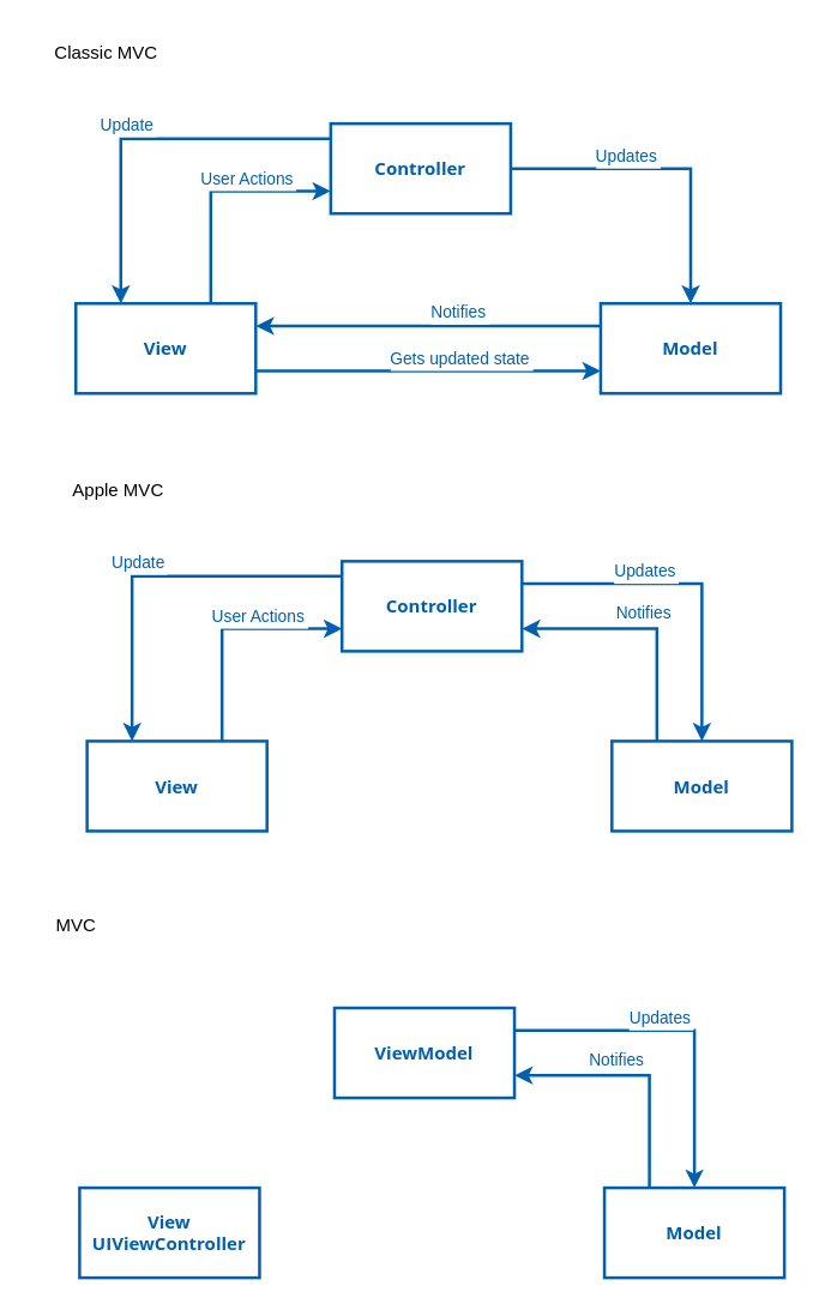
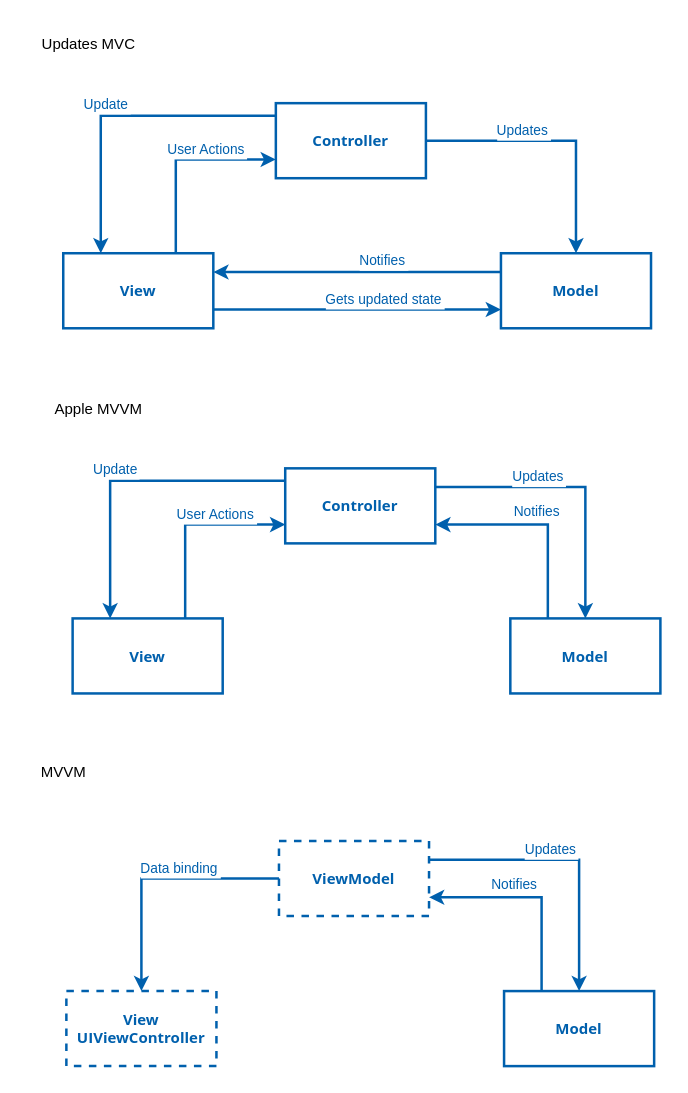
  <mxCell id="0" />
  <mxCell id="1" parent="0" />
  <mxCell id="2" value="" style="edgeStyle=orthogonalEdgeStyle;rounded=0;orthogonalLoop=1;jettySize=auto;entryX=0.25;entryY=0;entryDx=0;entryDy=0;fontColor=#0060ad;strokeColor=#0060ad;strokeWidth=2;fontStyle=1;align=center;labelPosition=center;verticalLabelPosition=middle;verticalAlign=middle;" parent="1" source="6" target="11" edge="1"><mxGeometry relative="1" as="geometry"><Array as="points"><mxPoint x="80" y="92" /></Array></mxGeometry></mxCell>
  <mxCell id="3" value="Update" style="edgeLabel;align=center;verticalAlign=bottom;resizable=0;points=[];fontColor=#0060AD;horizontal=1;labelPosition=center;verticalLabelPosition=middle;" parent="2" vertex="1" connectable="0"><mxGeometry x="0.088" y="-1" relative="1" as="geometry"><mxPoint as="offset" /></mxGeometry></mxCell>
  <mxCell id="4" value="" style="edgeStyle=orthogonalEdgeStyle;rounded=0;orthogonalLoop=1;jettySize=auto;entryX=0.5;entryY=0;entryDx=0;entryDy=0;fontColor=#0060AD;fontStyle=1;strokeWidth=2;strokeColor=#0060AD;" parent="1" source="6" target="14" edge="1"><mxGeometry relative="1" as="geometry" /></mxCell>
  <mxCell id="5" value="Updates" style="edgeLabel;align=center;verticalAlign=bottom;resizable=0;points=[];fontColor=#0060AD;horizontal=1;labelPosition=center;verticalLabelPosition=middle;" parent="4" vertex="1" connectable="0"><mxGeometry x="-0.269" relative="1" as="geometry"><mxPoint as="offset" /></mxGeometry></mxCell>
  <mxCell id="6" value="Controller" style="rounded=0;fillColor=none;fontFamily=Open Sans;fontColor=#0060ad;strokeColor=#0060ad;strokeWidth=2;fontStyle=1" parent="1" vertex="1"><mxGeometry x="220" y="82" width="120" height="60" as="geometry" /></mxCell>
  <mxCell id="7" value="" style="edgeStyle=orthogonalEdgeStyle;rounded=0;orthogonalLoop=1;jettySize=auto;exitX=0.75;exitY=0;exitDx=0;exitDy=0;entryX=0;entryY=0.75;entryDx=0;entryDy=0;fontColor=#0060AD;fontStyle=1;strokeWidth=2;strokeColor=#0060AD;" parent="1" source="11" target="6" edge="1"><mxGeometry relative="1" as="geometry" /></mxCell>
  <mxCell id="8" value="User Actions" style="edgeLabel;align=center;verticalAlign=bottom;resizable=0;points=[];fontColor=#0060AD;horizontal=1;labelPosition=center;verticalLabelPosition=middle;spacingBottom=4;" parent="7" vertex="1" connectable="0"><mxGeometry x="0.277" y="-3" relative="1" as="geometry"><mxPoint y="1" as="offset" /></mxGeometry></mxCell>
  <mxCell id="9" value="" style="edgeStyle=orthogonalEdgeStyle;rounded=0;orthogonalLoop=1;jettySize=auto;exitX=1;exitY=0.75;exitDx=0;exitDy=0;entryX=0;entryY=0.75;entryDx=0;entryDy=0;fontColor=#0060AD;fontStyle=1;strokeWidth=2;strokeColor=#0060AD;" parent="1" source="11" target="14" edge="1"><mxGeometry relative="1" as="geometry" /></mxCell>
  <mxCell id="10" value="Gets updated state" style="edgeLabel;align=center;verticalAlign=bottom;resizable=0;points=[];fontColor=#0060AD;horizontal=1;labelPosition=center;verticalLabelPosition=middle;" parent="9" vertex="1" connectable="0"><mxGeometry x="0.183" relative="1" as="geometry"><mxPoint as="offset" /></mxGeometry></mxCell>
  <mxCell id="11" value="View" style="rounded=0;fontFamily=Open Sans;fillColor=none;fontColor=#0060ad;strokeColor=#0060ad;strokeWidth=2;fontStyle=1;" parent="1" vertex="1"><mxGeometry x="50" y="202" width="120" height="60" as="geometry" /></mxCell>
  <mxCell id="12" value="" style="edgeStyle=orthogonalEdgeStyle;rounded=0;orthogonalLoop=1;jettySize=auto;exitX=0;exitY=0.25;exitDx=0;exitDy=0;entryX=1;entryY=0.25;entryDx=0;entryDy=0;fontColor=#0060AD;fontStyle=1;strokeColor=#0060AD;strokeWidth=2;" parent="1" source="14" target="11" edge="1"><mxGeometry relative="1" as="geometry" /></mxCell>
  <mxCell id="13" value="Notifies" style="edgeLabel;align=center;verticalAlign=bottom;resizable=0;points=[];fontColor=#0060AD;horizontal=1;labelPosition=center;verticalLabelPosition=middle;" parent="12" vertex="1" connectable="0"><mxGeometry x="-0.178" y="-1" relative="1" as="geometry"><mxPoint as="offset" /></mxGeometry></mxCell>
  <mxCell id="14" value="Model" style="rounded=0;fontFamily=Open Sans;fillColor=none;fontColor=#0060ad;strokeColor=#0060ad;strokeWidth=2;fontStyle=1;" parent="1" vertex="1"><mxGeometry x="400" y="202" width="120" height="60" as="geometry" /></mxCell>
- <mxCell id="15" value="Classic MVC" style="text;html=1;align=center;verticalAlign=middle;resizable=0;points=[];autosize=1;strokeColor=none;fillColor=none;" parent="1" vertex="1"><mxGeometry x="25" y="20" width="90" height="30" as="geometry" /></mxCell>
+ <mxCell id="15" value="Updates MVC" style="text;html=1;align=center;verticalAlign=middle;resizable=0;points=[];autosize=1;strokeColor=none;fillColor=none;" parent="1" vertex="1"><mxGeometry x="25" y="20" width="90" height="30" as="geometry" /></mxCell>
  <mxCell id="16" value="" style="edgeStyle=orthogonalEdgeStyle;rounded=0;orthogonalLoop=1;jettySize=auto;entryX=0.25;entryY=0;entryDx=0;entryDy=0;fontColor=#0060ad;strokeColor=#0060ad;strokeWidth=2;fontStyle=1;align=center;labelPosition=center;verticalLabelPosition=middle;verticalAlign=middle;" parent="1" source="20" target="23" edge="1"><mxGeometry relative="1" as="geometry"><Array as="points"><mxPoint x="87.5" y="384" /></Array></mxGeometry></mxCell>
  <mxCell id="17" value="Update" style="edgeLabel;align=center;verticalAlign=bottom;resizable=0;points=[];fontColor=#0060AD;horizontal=1;labelPosition=center;verticalLabelPosition=middle;" parent="16" vertex="1" connectable="0"><mxGeometry x="0.088" y="-1" relative="1" as="geometry"><mxPoint as="offset" /></mxGeometry></mxCell>
  <mxCell id="18" value="" style="edgeStyle=orthogonalEdgeStyle;rounded=0;orthogonalLoop=1;jettySize=auto;entryX=0.5;entryY=0;entryDx=0;entryDy=0;fontColor=#0060AD;fontStyle=1;strokeWidth=2;strokeColor=#0060AD;exitX=1;exitY=0.25;exitDx=0;exitDy=0;" parent="1" source="20" target="26" edge="1"><mxGeometry relative="1" as="geometry" /></mxCell>
  <mxCell id="19" value="Updates" style="edgeLabel;align=center;verticalAlign=bottom;resizable=0;points=[];fontColor=#0060AD;horizontal=1;labelPosition=center;verticalLabelPosition=middle;" parent="18" vertex="1" connectable="0"><mxGeometry x="-0.269" relative="1" as="geometry"><mxPoint as="offset" /></mxGeometry></mxCell>
  <mxCell id="20" value="Controller" style="rounded=0;fillColor=none;fontFamily=Open Sans;fontColor=#0060ad;strokeColor=#0060ad;strokeWidth=2;fontStyle=1" parent="1" vertex="1"><mxGeometry x="227.5" y="374" width="120" height="60" as="geometry" /></mxCell>
  <mxCell id="21" value="" style="edgeStyle=orthogonalEdgeStyle;rounded=0;orthogonalLoop=1;jettySize=auto;exitX=0.75;exitY=0;exitDx=0;exitDy=0;entryX=0;entryY=0.75;entryDx=0;entryDy=0;fontColor=#0060AD;fontStyle=1;strokeWidth=2;strokeColor=#0060AD;" parent="1" source="23" target="20" edge="1"><mxGeometry relative="1" as="geometry" /></mxCell>
  <mxCell id="22" value="User Actions" style="edgeLabel;align=center;verticalAlign=bottom;resizable=0;points=[];fontColor=#0060AD;horizontal=1;labelPosition=center;verticalLabelPosition=middle;spacingBottom=4;" parent="21" vertex="1" connectable="0"><mxGeometry x="0.277" y="-3" relative="1" as="geometry"><mxPoint y="1" as="offset" /></mxGeometry></mxCell>
  <mxCell id="23" value="View" style="rounded=0;fontFamily=Open Sans;fillColor=none;fontColor=#0060ad;strokeColor=#0060ad;strokeWidth=2;fontStyle=1;" parent="1" vertex="1"><mxGeometry x="57.5" y="494" width="120" height="60" as="geometry" /></mxCell>
  <mxCell id="24" value="" style="edgeStyle=orthogonalEdgeStyle;rounded=0;orthogonalLoop=1;jettySize=auto;exitX=0.25;exitY=0;exitDx=0;exitDy=0;entryX=1;entryY=0.75;entryDx=0;entryDy=0;fontColor=#0060AD;fontStyle=1;strokeColor=#0060AD;strokeWidth=2;" parent="1" source="26" target="20" edge="1"><mxGeometry relative="1" as="geometry" /></mxCell>
  <mxCell id="25" value="Notifies" style="edgeLabel;align=center;verticalAlign=bottom;resizable=0;points=[];fontColor=#0060AD;horizontal=1;labelPosition=center;verticalLabelPosition=middle;spacingBottom=9;spacingLeft=-20;" parent="24" vertex="1" connectable="0"><mxGeometry x="-0.178" y="-1" relative="1" as="geometry"><mxPoint as="offset" /></mxGeometry></mxCell>
  <mxCell id="26" value="Model" style="rounded=0;fontFamily=Open Sans;fillColor=none;fontColor=#0060ad;strokeColor=#0060ad;strokeWidth=2;fontStyle=1;" parent="1" vertex="1"><mxGeometry x="407.5" y="494" width="120" height="60" as="geometry" /></mxCell>
- <mxCell id="27" value="Apple MVC" style="text;html=1;align=center;verticalAlign=middle;resizable=0;points=[];autosize=1;strokeColor=none;fillColor=none;" parent="1" vertex="1"><mxGeometry x="37.5" y="312" width="80" height="30" as="geometry" /></mxCell>
+ <mxCell id="27" value="Apple MVVM" style="text;html=1;align=center;verticalAlign=middle;resizable=0;points=[];autosize=1;strokeColor=none;fillColor=none;" parent="1" vertex="1"><mxGeometry x="37.5" y="312" width="80" height="30" as="geometry" /></mxCell>
+ <mxCell id="28" value="" style="edgeStyle=orthogonalEdgeStyle;rounded=0;orthogonalLoop=1;jettySize=auto;entryX=0.5;entryY=0;entryDx=0;entryDy=0;fontColor=#0060ad;strokeColor=#0060ad;strokeWidth=2;fontStyle=1;align=center;labelPosition=center;verticalLabelPosition=middle;verticalAlign=middle;" edge="1" parent="1" source="32" target="33"><mxGeometry relative="1" as="geometry"><Array as="points"><mxPoint x="113" y="702" /></Array></mxGeometry></mxCell>
+ <mxCell id="29" value="Data binding" style="edgeLabel;align=center;verticalAlign=bottom;resizable=0;points=[];fontColor=#0060AD;horizontal=1;labelPosition=center;verticalLabelPosition=middle;" vertex="1" connectable="0" parent="28"><mxGeometry x="0.088" y="-1" relative="1" as="geometry"><mxPoint x="29" y="1" as="offset" /></mxGeometry></mxCell>
  <mxCell id="30" value="" style="edgeStyle=orthogonalEdgeStyle;rounded=0;orthogonalLoop=1;jettySize=auto;entryX=0.5;entryY=0;entryDx=0;entryDy=0;fontColor=#0060AD;fontStyle=1;strokeWidth=2;strokeColor=#0060AD;exitX=1;exitY=0.25;exitDx=0;exitDy=0;" edge="1" parent="1" source="32" target="36"><mxGeometry relative="1" as="geometry" /></mxCell>
  <mxCell id="31" value="Updates" style="edgeLabel;align=center;verticalAlign=bottom;resizable=0;points=[];fontColor=#0060AD;horizontal=1;labelPosition=center;verticalLabelPosition=middle;" vertex="1" connectable="0" parent="30"><mxGeometry x="-0.269" relative="1" as="geometry"><mxPoint x="15" as="offset" /></mxGeometry></mxCell>
- <mxCell id="32" value="ViewModel" style="rounded=0;fillColor=none;fontFamily=Open Sans;fontColor=#0060ad;strokeColor=#0060ad;strokeWidth=2;fontStyle=1" vertex="1" parent="1"><mxGeometry x="222.5" y="672" width="120" height="60" as="geometry" /></mxCell>
- <mxCell id="33" value="View&#10;UIViewController" style="rounded=0;fontFamily=Open Sans;fillColor=none;fontColor=#0060ad;strokeColor=#0060ad;strokeWidth=2;fontStyle=1;" vertex="1" parent="1"><mxGeometry x="52.5" y="792" width="120" height="60" as="geometry" /></mxCell>
+ <mxCell id="32" value="ViewModel" style="rounded=0;fillColor=none;fontFamily=Open Sans;fontColor=#0060ad;strokeColor=#0060ad;strokeWidth=2;fontStyle=1;dashed=1;" vertex="1" parent="1"><mxGeometry x="222.5" y="672" width="120" height="60" as="geometry" /></mxCell>
+ <mxCell id="33" value="View&#10;UIViewController" style="rounded=0;fontFamily=Open Sans;fillColor=none;fontColor=#0060ad;strokeColor=#0060ad;strokeWidth=2;fontStyle=1;dashed=1;" vertex="1" parent="1"><mxGeometry x="52.5" y="792" width="120" height="60" as="geometry" /></mxCell>
  <mxCell id="34" value="" style="edgeStyle=orthogonalEdgeStyle;rounded=0;orthogonalLoop=1;jettySize=auto;exitX=0.25;exitY=0;exitDx=0;exitDy=0;entryX=1;entryY=0.75;entryDx=0;entryDy=0;fontColor=#0060AD;fontStyle=1;strokeColor=#0060AD;strokeWidth=2;" edge="1" parent="1" source="36" target="32"><mxGeometry relative="1" as="geometry" /></mxCell>
  <mxCell id="35" value="Notifies" style="edgeLabel;align=center;verticalAlign=bottom;resizable=0;points=[];fontColor=#0060AD;horizontal=1;labelPosition=center;verticalLabelPosition=middle;spacingBottom=9;spacingLeft=-20;" vertex="1" connectable="0" parent="34"><mxGeometry x="-0.178" y="-1" relative="1" as="geometry"><mxPoint x="-13" as="offset" /></mxGeometry></mxCell>
  <mxCell id="36" value="Model" style="rounded=0;fontFamily=Open Sans;fillColor=none;fontColor=#0060ad;strokeColor=#0060ad;strokeWidth=2;fontStyle=1;" vertex="1" parent="1"><mxGeometry x="402.5" y="792" width="120" height="60" as="geometry" /></mxCell>
- <mxCell id="37" value="MVC" style="text;html=1;align=center;verticalAlign=middle;resizable=0;points=[];autosize=1;strokeColor=none;fillColor=none;" vertex="1" parent="1"><mxGeometry x="20" y="602" width="60" height="30" as="geometry" /></mxCell>
+ <mxCell id="37" value="MVVM" style="text;html=1;align=center;verticalAlign=middle;resizable=0;points=[];autosize=1;strokeColor=none;fillColor=none;" vertex="1" parent="1"><mxGeometry x="20" y="602" width="60" height="30" as="geometry" /></mxCell>
